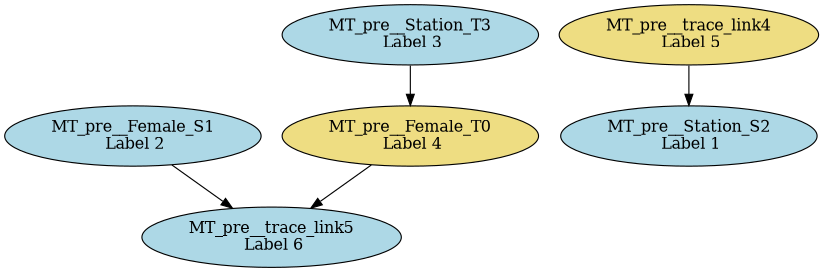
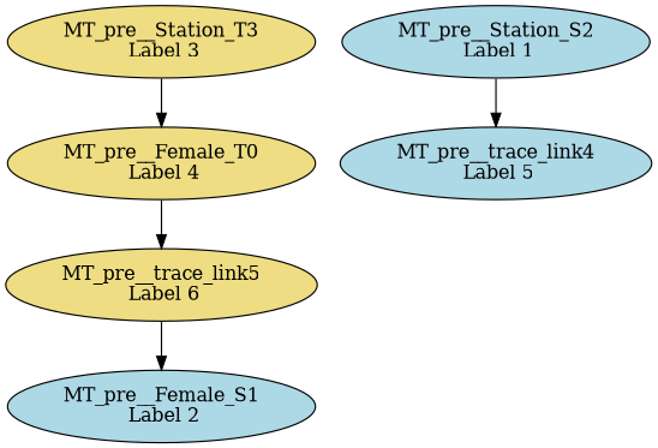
  digraph {
    node [fillcolor=lightgoldenrod style=filled]
    "MT_pre__Female_T0\n Label 4"
-   "MT_pre__trace_link5\n Label 6" [fillcolor=lightblue]
+   "MT_pre__trace_link5\n Label 6"
    "MT_pre__Female_S1\n Label 2" [fillcolor=lightblue]
-   "MT_pre__Station_T3\n Label 3" [fillcolor=lightblue]
-   "MT_pre__trace_link4\n Label 5"
+   "MT_pre__Station_T3\n Label 3"
+   "MT_pre__trace_link4\n Label 5" [fillcolor=lightblue]
    "MT_pre__Station_S2\n Label 1" [fillcolor=lightblue]
    "MT_pre__Female_T0\n Label 4" -> "MT_pre__trace_link5\n Label 6"
-   "MT_pre__Female_S1\n Label 2" -> "MT_pre__trace_link5\n Label 6"
+   "MT_pre__trace_link5\n Label 6" -> "MT_pre__Female_S1\n Label 2"
    "MT_pre__Station_T3\n Label 3" -> "MT_pre__Female_T0\n Label 4"
-   "MT_pre__trace_link4\n Label 5" -> "MT_pre__Station_S2\n Label 1"
+   "MT_pre__Station_S2\n Label 1" -> "MT_pre__trace_link4\n Label 5"
  }
